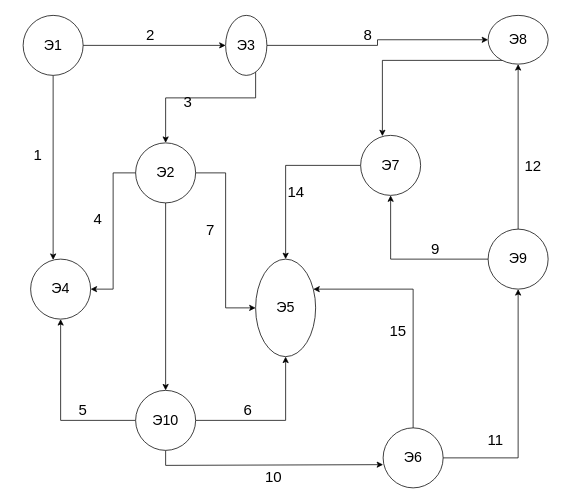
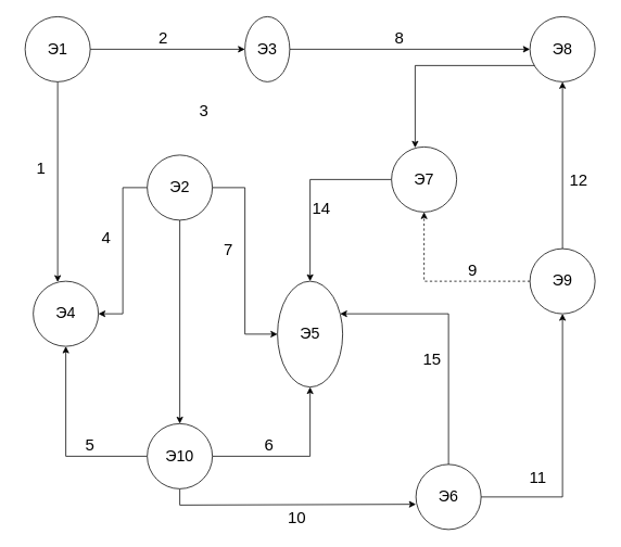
  <mxCell id="0" />
  <mxCell id="1" parent="0" />
  <mxCell id="2" style="edgeStyle=orthogonalEdgeStyle;rounded=0;orthogonalLoop=1;jettySize=auto;html=1;entryX=0;entryY=0.5;entryDx=0;entryDy=0;" parent="1" source="4" target="9" edge="1"><mxGeometry relative="1" as="geometry" /></mxCell>
  <mxCell id="3" style="edgeStyle=orthogonalEdgeStyle;rounded=0;orthogonalLoop=1;jettySize=auto;html=1;entryX=0.375;entryY=0.013;entryDx=0;entryDy=0;entryPerimeter=0;" parent="1" source="4" target="16" edge="1"><mxGeometry relative="1" as="geometry" /></mxCell>
  <mxCell id="4" value="Э1" style="ellipse;whiteSpace=wrap;html=1;aspect=fixed;fontSize=19;" parent="1" vertex="1"><mxGeometry x="30" y="20" width="80" height="80" as="geometry" /></mxCell>
  <mxCell id="5" style="edgeStyle=orthogonalEdgeStyle;rounded=0;orthogonalLoop=1;jettySize=auto;html=1;entryX=0.363;entryY=0.013;entryDx=0;entryDy=0;entryPerimeter=0;" parent="1" source="6" target="15" edge="1"><mxGeometry relative="1" as="geometry"><Array as="points"><mxPoint x="509" y="80" /></Array></mxGeometry></mxCell>
- <mxCell id="6" value="Э8" style="ellipse;whiteSpace=wrap;html=1;aspect=fixed;fontSize=19;" parent="1" vertex="1"><mxGeometry x="650" y="20" width="80" height="65" as="geometry" /></mxCell>
- <mxCell id="7" style="edgeStyle=orthogonalEdgeStyle;rounded=0;orthogonalLoop=1;jettySize=auto;html=1;" parent="1" source="9" target="13" edge="1"><mxGeometry relative="1" as="geometry"><Array as="points"><mxPoint x="340" y="130" /><mxPoint x="220" y="130" /></Array></mxGeometry></mxCell>
+ <mxCell id="6" value="Э8" style="ellipse;whiteSpace=wrap;html=1;aspect=fixed;fontSize=19;" parent="1" vertex="1"><mxGeometry x="650" y="20" width="80" height="80" as="geometry" /></mxCell>
  <mxCell id="8" style="edgeStyle=orthogonalEdgeStyle;rounded=0;orthogonalLoop=1;jettySize=auto;html=1;entryX=0;entryY=0.5;entryDx=0;entryDy=0;" parent="1" source="9" target="6" edge="1"><mxGeometry relative="1" as="geometry" /></mxCell>
  <mxCell id="9" value="Э3" style="ellipse;whiteSpace=wrap;html=1;aspect=fixed;fontSize=19;" parent="1" vertex="1"><mxGeometry x="300" y="20" width="55" height="80" as="geometry" /></mxCell>
  <mxCell id="10" style="edgeStyle=orthogonalEdgeStyle;rounded=0;orthogonalLoop=1;jettySize=auto;html=1;entryX=1;entryY=0.5;entryDx=0;entryDy=0;startArrow=none;exitX=0;exitY=0.5;exitDx=0;exitDy=0;" parent="1" source="13" target="16" edge="1"><mxGeometry relative="1" as="geometry"><Array as="points"><mxPoint x="150" y="230" /><mxPoint x="150" y="385" /></Array></mxGeometry></mxCell>
  <mxCell id="11" style="edgeStyle=orthogonalEdgeStyle;rounded=0;orthogonalLoop=1;jettySize=auto;html=1;" parent="1" source="13" target="22" edge="1"><mxGeometry relative="1" as="geometry" /></mxCell>
  <mxCell id="12" style="edgeStyle=orthogonalEdgeStyle;rounded=0;orthogonalLoop=1;jettySize=auto;html=1;entryX=0;entryY=0.5;entryDx=0;entryDy=0;" parent="1" source="13" target="18" edge="1"><mxGeometry relative="1" as="geometry" /></mxCell>
  <mxCell id="13" value="Э2" style="ellipse;whiteSpace=wrap;html=1;aspect=fixed;fontSize=19;" parent="1" vertex="1"><mxGeometry x="180" y="190" width="80" height="80" as="geometry" /></mxCell>
  <mxCell id="14" style="edgeStyle=orthogonalEdgeStyle;rounded=0;orthogonalLoop=1;jettySize=auto;html=1;" parent="1" source="15" target="18" edge="1"><mxGeometry relative="1" as="geometry" /></mxCell>
  <mxCell id="15" value="Э7" style="ellipse;whiteSpace=wrap;html=1;aspect=fixed;fontSize=19;" parent="1" vertex="1"><mxGeometry x="480" y="180" width="80" height="80" as="geometry" /></mxCell>
  <mxCell id="16" value="Э4" style="ellipse;whiteSpace=wrap;html=1;aspect=fixed;fontSize=19;" parent="1" vertex="1"><mxGeometry x="40" y="345" width="80" height="80" as="geometry" /></mxCell>
  <mxCell id="17" style="edgeStyle=orthogonalEdgeStyle;rounded=0;orthogonalLoop=1;jettySize=auto;html=1;" parent="1" source="27" target="18" edge="1"><mxGeometry relative="1" as="geometry"><Array as="points"><mxPoint x="550" y="385" /></Array></mxGeometry></mxCell>
  <mxCell id="18" value="Э5" style="ellipse;whiteSpace=wrap;html=1;aspect=fixed;fontSize=19;" parent="1" vertex="1"><mxGeometry x="340" y="345" width="80" height="130" as="geometry" /></mxCell>
  <mxCell id="19" style="edgeStyle=orthogonalEdgeStyle;rounded=0;orthogonalLoop=1;jettySize=auto;html=1;entryX=0.5;entryY=1;entryDx=0;entryDy=0;" parent="1" source="22" target="16" edge="1"><mxGeometry relative="1" as="geometry" /></mxCell>
  <mxCell id="20" style="edgeStyle=orthogonalEdgeStyle;rounded=0;orthogonalLoop=1;jettySize=auto;html=1;" parent="1" source="22" target="18" edge="1"><mxGeometry relative="1" as="geometry" /></mxCell>
  <mxCell id="21" style="edgeStyle=orthogonalEdgeStyle;rounded=0;orthogonalLoop=1;jettySize=auto;html=1;entryX=0;entryY=0.613;entryDx=0;entryDy=0;entryPerimeter=0;" parent="1" source="22" target="27" edge="1"><mxGeometry relative="1" as="geometry"><mxPoint x="500" y="600" as="targetPoint" /><Array as="points"><mxPoint x="220" y="620" /><mxPoint x="510" y="620" /></Array></mxGeometry></mxCell>
  <mxCell id="22" value="Э10" style="ellipse;whiteSpace=wrap;html=1;aspect=fixed;fontSize=19;" parent="1" vertex="1"><mxGeometry x="180" y="520" width="80" height="80" as="geometry" /></mxCell>
  <mxCell id="23" style="edgeStyle=orthogonalEdgeStyle;rounded=0;orthogonalLoop=1;jettySize=auto;html=1;" parent="1" source="26" target="6" edge="1"><mxGeometry relative="1" as="geometry" /></mxCell>
- <mxCell id="24" style="edgeStyle=orthogonalEdgeStyle;rounded=0;orthogonalLoop=1;jettySize=auto;html=1;" parent="1" source="26" target="15" edge="1"><mxGeometry relative="1" as="geometry" /></mxCell>
+ <mxCell id="24" style="edgeStyle=orthogonalEdgeStyle;rounded=0;orthogonalLoop=1;jettySize=auto;html=1;dashed=1;" parent="1" source="26" target="15" edge="1"><mxGeometry relative="1" as="geometry" /></mxCell>
  <mxCell id="25" style="edgeStyle=orthogonalEdgeStyle;rounded=0;orthogonalLoop=1;jettySize=auto;html=1;exitX=1;exitY=0.5;exitDx=0;exitDy=0;" parent="1" source="27" target="26" edge="1"><mxGeometry relative="1" as="geometry"><Array as="points"><mxPoint x="690" y="610" /></Array></mxGeometry></mxCell>
  <mxCell id="26" value="Э9" style="ellipse;whiteSpace=wrap;html=1;aspect=fixed;fontSize=19;" parent="1" vertex="1"><mxGeometry x="650" y="305" width="80" height="80" as="geometry" /></mxCell>
  <mxCell id="27" value="Э6" style="ellipse;whiteSpace=wrap;html=1;aspect=fixed;fontSize=19;" parent="1" vertex="1"><mxGeometry x="510" y="570" width="80" height="80" as="geometry" /></mxCell>
  <mxCell id="28" value="1" style="text;html=1;strokeColor=none;fillColor=none;align=center;verticalAlign=middle;whiteSpace=wrap;rounded=0;fontSize=20;" vertex="1" parent="1"><mxGeometry x="20" y="190" width="60" height="30" as="geometry" /></mxCell>
  <mxCell id="29" value="2" style="text;html=1;strokeColor=none;fillColor=none;align=center;verticalAlign=middle;whiteSpace=wrap;rounded=0;fontSize=20;" vertex="1" parent="1"><mxGeometry x="170" y="30" width="60" height="30" as="geometry" /></mxCell>
  <mxCell id="30" value="3" style="text;html=1;strokeColor=none;fillColor=none;align=center;verticalAlign=middle;whiteSpace=wrap;rounded=0;fontSize=20;" vertex="1" parent="1"><mxGeometry x="220" y="120" width="60" height="30" as="geometry" /></mxCell>
  <mxCell id="31" value="4" style="text;html=1;strokeColor=none;fillColor=none;align=center;verticalAlign=middle;whiteSpace=wrap;rounded=0;fontSize=20;" vertex="1" parent="1"><mxGeometry x="100" y="275" width="60" height="30" as="geometry" /></mxCell>
  <mxCell id="32" value="5" style="text;html=1;strokeColor=none;fillColor=none;align=center;verticalAlign=middle;whiteSpace=wrap;rounded=0;fontSize=20;" vertex="1" parent="1"><mxGeometry x="80" y="530" width="60" height="30" as="geometry" /></mxCell>
  <mxCell id="33" value="6" style="text;html=1;strokeColor=none;fillColor=none;align=center;verticalAlign=middle;whiteSpace=wrap;rounded=0;fontSize=20;" vertex="1" parent="1"><mxGeometry x="300" y="530" width="60" height="30" as="geometry" /></mxCell>
  <mxCell id="34" value="7" style="text;html=1;strokeColor=none;fillColor=none;align=center;verticalAlign=middle;whiteSpace=wrap;rounded=0;fontSize=20;" vertex="1" parent="1"><mxGeometry x="250" y="290" width="60" height="30" as="geometry" /></mxCell>
  <mxCell id="35" value="8" style="text;html=1;strokeColor=none;fillColor=none;align=center;verticalAlign=middle;whiteSpace=wrap;rounded=0;fontSize=20;" vertex="1" parent="1"><mxGeometry x="460" y="30" width="60" height="30" as="geometry" /></mxCell>
  <mxCell id="36" value="9" style="text;html=1;strokeColor=none;fillColor=none;align=center;verticalAlign=middle;whiteSpace=wrap;rounded=0;fontSize=20;" vertex="1" parent="1"><mxGeometry x="550" y="315" width="60" height="30" as="geometry" /></mxCell>
  <mxCell id="37" value="10" style="text;html=1;strokeColor=none;fillColor=none;align=center;verticalAlign=middle;whiteSpace=wrap;rounded=0;fontSize=20;" vertex="1" parent="1"><mxGeometry x="334" y="620" width="60" height="30" as="geometry" /></mxCell>
  <mxCell id="38" value="11" style="text;html=1;strokeColor=none;fillColor=none;align=center;verticalAlign=middle;whiteSpace=wrap;rounded=0;fontSize=20;" vertex="1" parent="1"><mxGeometry x="630" y="570" width="60" height="30" as="geometry" /></mxCell>
  <mxCell id="39" value="12" style="text;html=1;strokeColor=none;fillColor=none;align=center;verticalAlign=middle;whiteSpace=wrap;rounded=0;fontSize=20;" vertex="1" parent="1"><mxGeometry x="680" y="205" width="60" height="30" as="geometry" /></mxCell>
  <mxCell id="40" value="14" style="text;html=1;strokeColor=none;fillColor=none;align=center;verticalAlign=middle;whiteSpace=wrap;rounded=0;fontSize=20;" vertex="1" parent="1"><mxGeometry x="364" y="240" width="60" height="30" as="geometry" /></mxCell>
  <mxCell id="41" value="15" style="text;html=1;strokeColor=none;fillColor=none;align=center;verticalAlign=middle;whiteSpace=wrap;rounded=0;fontSize=20;" vertex="1" parent="1"><mxGeometry x="500" y="425" width="60" height="30" as="geometry" /></mxCell>
